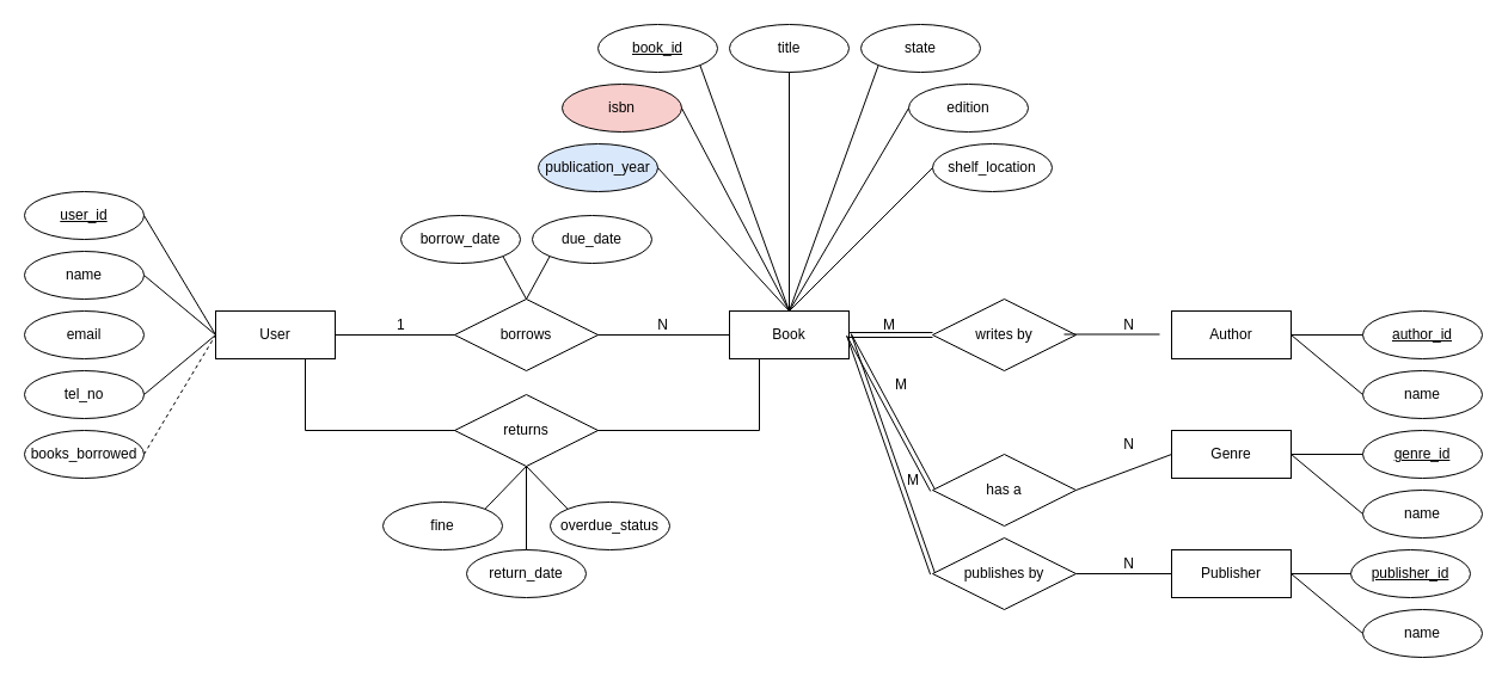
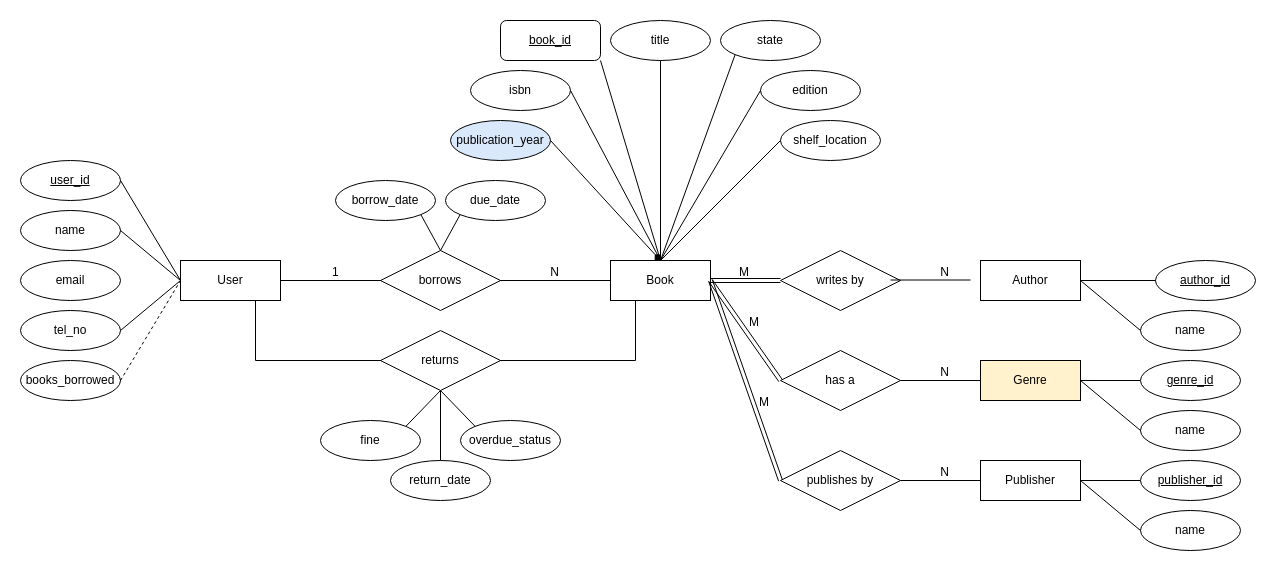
  <mxCell id="0" />
  <mxCell id="1" parent="0" />
  <mxCell id="2" value="User" style="whiteSpace=wrap;html=1;align=center;" parent="1" vertex="1"><mxGeometry y="260" width="100" height="40" as="geometry" x="180" /></mxCell>
  <mxCell id="3" value="Book" style="whiteSpace=wrap;html=1;align=center;" parent="1" vertex="1"><mxGeometry x="610" y="260" width="100" height="40" as="geometry" /></mxCell>
  <mxCell id="4" value="Author" style="whiteSpace=wrap;html=1;align=center;" parent="1" vertex="1"><mxGeometry x="980" y="260" width="100" height="40" as="geometry" /></mxCell>
- <mxCell id="5" value="Genre" style="whiteSpace=wrap;html=1;align=center;" parent="1" vertex="1"><mxGeometry x="980" y="360" width="100" height="40" as="geometry" /></mxCell>
+ <mxCell id="5" value="Genre" style="whiteSpace=wrap;html=1;align=center;fillColor=#fff2cc;" parent="1" vertex="1"><mxGeometry x="980" y="360" width="100" height="40" as="geometry" /></mxCell>
  <mxCell id="6" value="Publisher" style="whiteSpace=wrap;html=1;align=center;" parent="1" vertex="1"><mxGeometry x="980" y="460" width="100" height="40" as="geometry" /></mxCell>
- <mxCell id="7" value="book_id" style="ellipse;whiteSpace=wrap;html=1;align=center;fontStyle=4;" parent="1" vertex="1"><mxGeometry x="500" y="20" width="100" height="40" as="geometry" /></mxCell>
+ <mxCell id="7" value="book_id" style="whiteSpace=wrap;html=1;align=center;fontStyle=4;rounded=1;" parent="1" vertex="1"><mxGeometry x="500" y="20" width="100" height="40" as="geometry" /></mxCell>
  <mxCell id="8" value="state" style="ellipse;whiteSpace=wrap;html=1;align=center;" parent="1" vertex="1"><mxGeometry x="720" y="20" width="100" height="40" as="geometry" /></mxCell>
  <mxCell id="9" value="title" style="ellipse;whiteSpace=wrap;html=1;align=center;" parent="1" vertex="1"><mxGeometry x="610" y="20" width="100" height="40" as="geometry" /></mxCell>
- <mxCell id="10" value="author_id" style="ellipse;whiteSpace=wrap;html=1;align=center;fontStyle=4;" parent="1" vertex="1"><mxGeometry x="1140" y="260" width="100" height="40" as="geometry" /></mxCell>
+ <mxCell id="10" value="author_id" style="ellipse;whiteSpace=wrap;html=1;align=center;fontStyle=4;" parent="1" vertex="1"><mxGeometry x="1155" y="260" width="100" height="40" as="geometry" /></mxCell>
  <mxCell id="11" value="genre_id" style="ellipse;whiteSpace=wrap;html=1;align=center;fontStyle=4;" parent="1" vertex="1"><mxGeometry x="1140" y="360" width="100" height="40" as="geometry" /></mxCell>
- <mxCell id="12" value="publisher_id" style="ellipse;whiteSpace=wrap;html=1;align=center;fontStyle=4;" parent="1" vertex="1"><mxGeometry x="1130" y="460" width="100" height="40" as="geometry" /></mxCell>
+ <mxCell id="12" value="publisher_id" style="ellipse;whiteSpace=wrap;html=1;align=center;fontStyle=4;" parent="1" vertex="1"><mxGeometry x="1140" y="460" width="100" height="40" as="geometry" /></mxCell>
  <mxCell id="13" value="name" style="ellipse;whiteSpace=wrap;html=1;align=center;" parent="1" vertex="1"><mxGeometry x="1140" y="310" width="100" height="40" as="geometry" /></mxCell>
  <mxCell id="14" value="name" style="ellipse;whiteSpace=wrap;html=1;align=center;" parent="1" vertex="1"><mxGeometry x="1140" y="410" width="100" height="40" as="geometry" /></mxCell>
  <mxCell id="15" value="name" style="ellipse;whiteSpace=wrap;html=1;align=center;" parent="1" vertex="1"><mxGeometry x="1140" y="510" width="100" height="40" as="geometry" /></mxCell>
  <mxCell id="16" value="writes by" style="shape=rhombus;perimeter=rhombusPerimeter;whiteSpace=wrap;html=1;align=center;" parent="1" vertex="1"><mxGeometry x="780" y="250" width="120" height="60" as="geometry" /></mxCell>
- <mxCell id="17" value="has a" style="shape=rhombus;perimeter=rhombusPerimeter;whiteSpace=wrap;html=1;align=center;" parent="1" vertex="1"><mxGeometry x="780" y="380" width="120" height="60" as="geometry" /></mxCell>
+ <mxCell id="17" value="has a" style="shape=rhombus;perimeter=rhombusPerimeter;whiteSpace=wrap;html=1;align=center;" parent="1" vertex="1"><mxGeometry x="780" y="350" width="120" height="60" as="geometry" /></mxCell>
  <mxCell id="18" value="publishes by" style="shape=rhombus;perimeter=rhombusPerimeter;whiteSpace=wrap;html=1;align=center;" parent="1" vertex="1"><mxGeometry x="780" y="450" width="120" height="60" as="geometry" /></mxCell>
  <mxCell id="19" value="user_id" style="ellipse;whiteSpace=wrap;html=1;align=center;fontStyle=4;" parent="1" vertex="1"><mxGeometry x="20" y="160" width="100" height="40" as="geometry" /></mxCell>
  <mxCell id="20" value="name" style="ellipse;whiteSpace=wrap;html=1;align=center;" parent="1" vertex="1"><mxGeometry x="20" y="210" width="100" height="40" as="geometry" /></mxCell>
  <mxCell id="21" value="email" style="ellipse;whiteSpace=wrap;html=1;align=center;" parent="1" vertex="1"><mxGeometry x="20" y="260" width="100" height="40" as="geometry" /></mxCell>
  <mxCell id="22" value="tel_no" style="ellipse;whiteSpace=wrap;html=1;align=center;" parent="1" vertex="1"><mxGeometry x="20" y="310" width="100" height="40" as="geometry" /></mxCell>
  <mxCell id="23" value="books_borrowed" style="ellipse;whiteSpace=wrap;html=1;align=center;" parent="1" vertex="1"><mxGeometry x="20" y="360" width="100" height="40" as="geometry" /></mxCell>
  <mxCell id="24" value="borrow_date" style="ellipse;whiteSpace=wrap;html=1;align=center;" parent="1" vertex="1"><mxGeometry x="335" y="180" width="100" height="40" as="geometry" /></mxCell>
  <mxCell id="25" value="due_date" style="ellipse;whiteSpace=wrap;html=1;align=center;" parent="1" vertex="1"><mxGeometry x="445" y="180" width="100" height="40" as="geometry" /></mxCell>
  <mxCell id="26" value="return_date" style="ellipse;whiteSpace=wrap;html=1;align=center;" parent="1" vertex="1"><mxGeometry x="390" y="460" width="100" height="40" as="geometry" /></mxCell>
  <mxCell id="27" value="" style="endArrow=none;html=1;rounded=0;exitX=1;exitY=0.5;exitDx=0;exitDy=0;entryX=0;entryY=0.5;entryDx=0;entryDy=0;" parent="1" source="19" target="2" edge="1"><mxGeometry relative="1" as="geometry"><mxPoint x="320" y="340" as="sourcePoint" /><mxPoint x="480" y="340" as="targetPoint" /></mxGeometry></mxCell>
  <mxCell id="28" value="" style="endArrow=none;html=1;rounded=0;exitX=1;exitY=0.5;exitDx=0;exitDy=0;entryX=0;entryY=0.5;entryDx=0;entryDy=0;" parent="1" source="20" target="2" edge="1"><mxGeometry relative="1" as="geometry"><mxPoint x="320" y="340" as="sourcePoint" /><mxPoint x="480" y="340" as="targetPoint" /></mxGeometry></mxCell>
  <mxCell id="29" value="" style="endArrow=none;html=1;rounded=0;exitX=1;exitY=0.5;exitDx=0;exitDy=0;" parent="1" source="22" edge="1"><mxGeometry relative="1" as="geometry"><mxPoint x="320" y="340" as="sourcePoint" /><mxPoint y="280" as="targetPoint" x="180" /></mxGeometry></mxCell>
  <mxCell id="30" value="" style="endArrow=none;html=1;rounded=0;exitX=1;exitY=0.5;exitDx=0;exitDy=0;entryX=0;entryY=0.5;entryDx=0;entryDy=0;dashed=1;" parent="1" source="23" target="2" edge="1"><mxGeometry relative="1" as="geometry"><mxPoint x="320" y="340" as="sourcePoint" /><mxPoint x="480" y="340" as="targetPoint" /></mxGeometry></mxCell>
  <mxCell id="31" value="" style="endArrow=none;html=1;rounded=0;exitX=1;exitY=0.5;exitDx=0;exitDy=0;entryX=0;entryY=0.5;entryDx=0;entryDy=0;" parent="1" source="2" target="3" edge="1"><mxGeometry relative="1" as="geometry"><mxPoint x="350" y="260" as="sourcePoint" /><mxPoint x="510" y="329.5" as="targetPoint" /><Array as="points"><mxPoint x="450" y="280" /></Array></mxGeometry></mxCell>
  <mxCell id="32" value="1" style="resizable=0;html=1;whiteSpace=wrap;align=left;verticalAlign=bottom;" parent="31" connectable="0" vertex="1"><mxGeometry x="-1" relative="1" as="geometry"><mxPoint x="50" as="offset" /></mxGeometry></mxCell>
  <mxCell id="33" value="N" style="resizable=0;html=1;whiteSpace=wrap;align=right;verticalAlign=bottom;" parent="31" connectable="0" vertex="1"><mxGeometry x="1" relative="1" as="geometry"><mxPoint x="-50" as="offset" /></mxGeometry></mxCell>
  <mxCell id="34" value="borrows" style="shape=rhombus;perimeter=rhombusPerimeter;whiteSpace=wrap;html=1;align=center;" parent="1" vertex="1"><mxGeometry x="380" y="250" width="120" height="60" as="geometry" /></mxCell>
  <mxCell id="35" value="" style="endArrow=none;html=1;rounded=0;exitX=1;exitY=1;exitDx=0;exitDy=0;entryX=0.5;entryY=0;entryDx=0;entryDy=0;" parent="1" source="24" target="34" edge="1"><mxGeometry relative="1" as="geometry"><mxPoint x="420" y="280" as="sourcePoint" /><mxPoint x="580" y="280" as="targetPoint" /></mxGeometry></mxCell>
  <mxCell id="36" value="" style="endArrow=none;html=1;rounded=0;entryX=0;entryY=1;entryDx=0;entryDy=0;exitX=0.5;exitY=0;exitDx=0;exitDy=0;" parent="1" source="34" target="25" edge="1"><mxGeometry relative="1" as="geometry"><mxPoint x="420" y="280" as="sourcePoint" /><mxPoint x="580" y="280" as="targetPoint" /></mxGeometry></mxCell>
  <mxCell id="37" value="" style="endArrow=none;html=1;rounded=0;exitX=0.75;exitY=1;exitDx=0;exitDy=0;entryX=0.25;entryY=1;entryDx=0;entryDy=0;" parent="1" source="2" target="3" edge="1"><mxGeometry relative="1" as="geometry"><mxPoint x="420" y="280" as="sourcePoint" /><mxPoint x="580" y="280" as="targetPoint" /><Array as="points"><mxPoint x="255" y="360" /><mxPoint x="440" y="360" /><mxPoint x="635" y="360" /></Array></mxGeometry></mxCell>
  <mxCell id="38" value="returns" style="shape=rhombus;perimeter=rhombusPerimeter;whiteSpace=wrap;html=1;align=center;" parent="1" vertex="1"><mxGeometry x="380" y="330" width="120" height="60" as="geometry" /></mxCell>
  <mxCell id="39" value="" style="endArrow=none;html=1;rounded=0;entryX=0.5;entryY=1;entryDx=0;entryDy=0;exitX=0.5;exitY=0;exitDx=0;exitDy=0;" parent="1" source="26" target="38" edge="1"><mxGeometry relative="1" as="geometry"><mxPoint x="420" y="280" as="sourcePoint" /><mxPoint x="580" y="280" as="targetPoint" /></mxGeometry></mxCell>
  <mxCell id="40" value="" style="endArrow=none;html=1;rounded=0;entryX=1;entryY=1;entryDx=0;entryDy=0;" parent="1" target="7" edge="1"><mxGeometry relative="1" as="geometry"><mxPoint x="660" y="260" as="sourcePoint" /><mxPoint x="650" y="400" as="targetPoint" /></mxGeometry></mxCell>
  <mxCell id="41" value="" style="endArrow=none;html=1;rounded=0;entryX=0.5;entryY=1;entryDx=0;entryDy=0;exitX=0.5;exitY=0;exitDx=0;exitDy=0;" parent="1" source="3" target="9" edge="1"><mxGeometry relative="1" as="geometry"><mxPoint x="710" y="280" as="sourcePoint" /><mxPoint x="650" y="400" as="targetPoint" /></mxGeometry></mxCell>
  <mxCell id="42" value="" style="endArrow=none;html=1;rounded=0;entryX=0.5;entryY=0;entryDx=0;entryDy=0;exitX=0;exitY=1;exitDx=0;exitDy=0;" parent="1" source="8" target="3" edge="1"><mxGeometry relative="1" as="geometry"><mxPoint x="490" y="400" as="sourcePoint" /><mxPoint x="650" y="400" as="targetPoint" /></mxGeometry></mxCell>
  <mxCell id="43" value="" style="shape=link;html=1;rounded=0;exitX=1;exitY=0.5;exitDx=0;exitDy=0;" parent="1" source="3" target="16" edge="1"><mxGeometry relative="1" as="geometry"><mxPoint x="850" y="380" as="sourcePoint" /><mxPoint x="1010" y="380" as="targetPoint" /></mxGeometry></mxCell>
  <mxCell id="44" value="M" style="resizable=0;html=1;whiteSpace=wrap;align=right;verticalAlign=bottom;" parent="43" connectable="0" vertex="1"><mxGeometry x="1" relative="1" as="geometry"><mxPoint x="-30" as="offset" /></mxGeometry></mxCell>
  <mxCell id="45" value="" style="shape=link;html=1;rounded=0;exitX=0;exitY=0.5;exitDx=0;exitDy=0;entryX=1;entryY=0.5;entryDx=0;entryDy=0;" parent="1" source="17" target="3" edge="1"><mxGeometry relative="1" as="geometry"><mxPoint x="780" y="470" as="sourcePoint" /><mxPoint x="980" y="200" as="targetPoint" /></mxGeometry></mxCell>
  <mxCell id="46" value="M" style="resizable=0;html=1;whiteSpace=wrap;align=right;verticalAlign=bottom;" parent="45" connectable="0" vertex="1"><mxGeometry x="1" relative="1" as="geometry"><mxPoint x="50" y="50" as="offset" /></mxGeometry></mxCell>
  <mxCell id="47" value="" style="shape=link;html=1;rounded=0;exitX=0;exitY=0.5;exitDx=0;exitDy=0;entryX=1;entryY=0.5;entryDx=0;entryDy=0;" parent="1" source="18" target="3" edge="1"><mxGeometry relative="1" as="geometry"><mxPoint x="780" y="470" as="sourcePoint" /><mxPoint x="940" y="470" as="targetPoint" /></mxGeometry></mxCell>
  <mxCell id="48" value="M" style="resizable=0;html=1;whiteSpace=wrap;align=right;verticalAlign=bottom;" parent="47" connectable="0" vertex="1"><mxGeometry x="1" relative="1" as="geometry"><mxPoint x="60" y="130" as="offset" /></mxGeometry></mxCell>
  <mxCell id="49" value="" style="endArrow=none;html=1;rounded=0;entryX=0;entryY=0.5;entryDx=0;entryDy=0;exitX=1;exitY=0.5;exitDx=0;exitDy=0;" parent="1" source="4" target="10" edge="1"><mxGeometry relative="1" as="geometry"><mxPoint x="960" y="470" as="sourcePoint" /><mxPoint x="1120" y="470" as="targetPoint" /></mxGeometry></mxCell>
  <mxCell id="50" value="" style="endArrow=none;html=1;rounded=0;exitX=1;exitY=0.5;exitDx=0;exitDy=0;entryX=0;entryY=0.5;entryDx=0;entryDy=0;" parent="1" source="4" target="13" edge="1"><mxGeometry relative="1" as="geometry"><mxPoint x="960" y="470" as="sourcePoint" /><mxPoint x="1120" y="470" as="targetPoint" /></mxGeometry></mxCell>
  <mxCell id="51" value="" style="endArrow=none;html=1;rounded=0;exitX=1;exitY=0.5;exitDx=0;exitDy=0;entryX=0;entryY=0.5;entryDx=0;entryDy=0;" parent="1" source="5" target="11" edge="1"><mxGeometry relative="1" as="geometry"><mxPoint x="960" y="470" as="sourcePoint" /><mxPoint x="1120" y="470" as="targetPoint" /></mxGeometry></mxCell>
  <mxCell id="52" value="" style="endArrow=none;html=1;rounded=0;exitX=1;exitY=0.5;exitDx=0;exitDy=0;entryX=0;entryY=0.5;entryDx=0;entryDy=0;" parent="1" source="5" target="14" edge="1"><mxGeometry relative="1" as="geometry"><mxPoint x="960" y="470" as="sourcePoint" /><mxPoint x="1120" y="470" as="targetPoint" /></mxGeometry></mxCell>
  <mxCell id="53" value="" style="endArrow=none;html=1;rounded=0;entryX=0;entryY=0.5;entryDx=0;entryDy=0;exitX=1;exitY=0.5;exitDx=0;exitDy=0;" parent="1" source="6" target="12" edge="1"><mxGeometry relative="1" as="geometry"><mxPoint x="960" y="470" as="sourcePoint" /><mxPoint x="1120" y="470" as="targetPoint" /></mxGeometry></mxCell>
  <mxCell id="54" value="" style="endArrow=none;html=1;rounded=0;entryX=0;entryY=0.5;entryDx=0;entryDy=0;exitX=1;exitY=0.5;exitDx=0;exitDy=0;" parent="1" source="6" target="15" edge="1"><mxGeometry relative="1" as="geometry"><mxPoint x="960" y="470" as="sourcePoint" /><mxPoint x="1120" y="470" as="targetPoint" /></mxGeometry></mxCell>
  <mxCell id="55" value="" style="endArrow=none;html=1;rounded=0;exitX=1;exitY=0.5;exitDx=0;exitDy=0;entryX=0;entryY=0.5;entryDx=0;entryDy=0;" parent="1" edge="1"><mxGeometry relative="1" as="geometry"><mxPoint x="890" y="279.5" as="sourcePoint" /><mxPoint x="970" y="279.5" as="targetPoint" /></mxGeometry></mxCell>
  <mxCell id="56" value="N" style="resizable=0;html=1;whiteSpace=wrap;align=right;verticalAlign=bottom;" parent="55" connectable="0" vertex="1"><mxGeometry x="1" relative="1" as="geometry"><mxPoint x="-20" as="offset" /></mxGeometry></mxCell>
  <mxCell id="57" value="" style="endArrow=none;html=1;rounded=0;entryX=0;entryY=0.5;entryDx=0;entryDy=0;exitX=1;exitY=0.5;exitDx=0;exitDy=0;" parent="1" source="17" target="5" edge="1"><mxGeometry relative="1" as="geometry"><mxPoint x="880" y="430" as="sourcePoint" /><mxPoint x="1100" y="370" as="targetPoint" /></mxGeometry></mxCell>
  <mxCell id="58" value="N" style="resizable=0;html=1;whiteSpace=wrap;align=right;verticalAlign=bottom;" parent="57" connectable="0" vertex="1"><mxGeometry x="1" relative="1" as="geometry"><mxPoint x="-30" as="offset" /></mxGeometry></mxCell>
  <mxCell id="59" value="" style="endArrow=none;html=1;rounded=0;entryX=0;entryY=0.5;entryDx=0;entryDy=0;exitX=1;exitY=0.5;exitDx=0;exitDy=0;" parent="1" source="18" target="6" edge="1"><mxGeometry relative="1" as="geometry"><mxPoint x="690" y="490" as="sourcePoint" /><mxPoint x="1100" y="370" as="targetPoint" /></mxGeometry></mxCell>
  <mxCell id="60" value="N" style="resizable=0;html=1;whiteSpace=wrap;align=right;verticalAlign=bottom;" parent="59" connectable="0" vertex="1"><mxGeometry x="1" relative="1" as="geometry"><mxPoint x="-30" as="offset" /></mxGeometry></mxCell>
- <mxCell id="61" value="isbn" style="ellipse;whiteSpace=wrap;html=1;align=center;fillColor=#f8cecc;" parent="1" vertex="1"><mxGeometry x="470" y="70" width="100" height="40" as="geometry" /></mxCell>
+ <mxCell id="61" value="isbn" style="ellipse;whiteSpace=wrap;html=1;align=center;" parent="1" vertex="1"><mxGeometry x="470" y="70" width="100" height="40" as="geometry" /></mxCell>
  <mxCell id="62" value="publication_year" style="ellipse;whiteSpace=wrap;html=1;align=center;fillColor=#dae8fc;" parent="1" vertex="1"><mxGeometry x="450" y="120" width="100" height="40" as="geometry" /></mxCell>
  <mxCell id="63" value="edition" style="ellipse;whiteSpace=wrap;html=1;align=center;" parent="1" vertex="1"><mxGeometry x="760" y="70" width="100" height="40" as="geometry" /></mxCell>
  <mxCell id="64" value="shelf_location" style="ellipse;whiteSpace=wrap;html=1;align=center;" parent="1" vertex="1"><mxGeometry x="780" y="120" width="100" height="40" as="geometry" /></mxCell>
  <mxCell id="65" value="" style="endArrow=none;html=1;rounded=0;exitX=1;exitY=0.5;exitDx=0;exitDy=0;" parent="1" source="61" edge="1"><mxGeometry relative="1" as="geometry"><mxPoint x="480" y="290" as="sourcePoint" /><mxPoint x="660" y="260" as="targetPoint" /></mxGeometry></mxCell>
- <mxCell id="66" value="" style="endArrow=none;html=1;rounded=0;exitX=1;exitY=0.5;exitDx=0;exitDy=0;entryX=0.5;entryY=0;entryDx=0;entryDy=0;" parent="1" source="62" target="3" edge="1"><mxGeometry relative="1" as="geometry"><mxPoint x="480" y="290" as="sourcePoint" /><mxPoint x="640" y="290" as="targetPoint" /></mxGeometry></mxCell>
+ <mxCell id="66" value="" style="endArrow=diamond;html=1;rounded=0;exitX=1;exitY=0.5;exitDx=0;exitDy=0;entryX=0.5;entryY=0;entryDx=0;entryDy=0;" parent="1" source="62" target="3" edge="1"><mxGeometry relative="1" as="geometry"><mxPoint x="480" y="290" as="sourcePoint" /><mxPoint x="640" y="290" as="targetPoint" /></mxGeometry></mxCell>
  <mxCell id="67" value="" style="endArrow=none;html=1;rounded=0;entryX=0;entryY=0.5;entryDx=0;entryDy=0;" parent="1" target="63" edge="1"><mxGeometry relative="1" as="geometry"><mxPoint x="660" y="260" as="sourcePoint" /><mxPoint x="640" y="290" as="targetPoint" /></mxGeometry></mxCell>
  <mxCell id="68" value="" style="endArrow=none;html=1;rounded=0;entryX=0;entryY=0.5;entryDx=0;entryDy=0;exitX=0.5;exitY=0;exitDx=0;exitDy=0;" parent="1" source="3" target="64" edge="1"><mxGeometry relative="1" as="geometry"><mxPoint x="480" y="290" as="sourcePoint" /><mxPoint x="640" y="290" as="targetPoint" /></mxGeometry></mxCell>
  <mxCell id="69" value="fine" style="ellipse;whiteSpace=wrap;html=1;align=center;" parent="1" vertex="1"><mxGeometry x="320" y="420" width="100" height="40" as="geometry" /></mxCell>
  <mxCell id="70" value="overdue_status" style="ellipse;whiteSpace=wrap;html=1;align=center;" parent="1" vertex="1"><mxGeometry x="460" y="420" width="100" height="40" as="geometry" /></mxCell>
  <mxCell id="71" value="" style="endArrow=none;html=1;rounded=0;exitX=0.5;exitY=1;exitDx=0;exitDy=0;entryX=1;entryY=0;entryDx=0;entryDy=0;" parent="1" source="38" target="69" edge="1"><mxGeometry relative="1" as="geometry"><mxPoint x="480" y="290" as="sourcePoint" /><mxPoint x="640" y="290" as="targetPoint" /></mxGeometry></mxCell>
  <mxCell id="72" value="" style="endArrow=none;html=1;rounded=0;exitX=0.5;exitY=1;exitDx=0;exitDy=0;entryX=0;entryY=0;entryDx=0;entryDy=0;" parent="1" source="38" target="70" edge="1"><mxGeometry relative="1" as="geometry"><mxPoint x="480" y="290" as="sourcePoint" /><mxPoint x="640" y="290" as="targetPoint" /></mxGeometry></mxCell>
